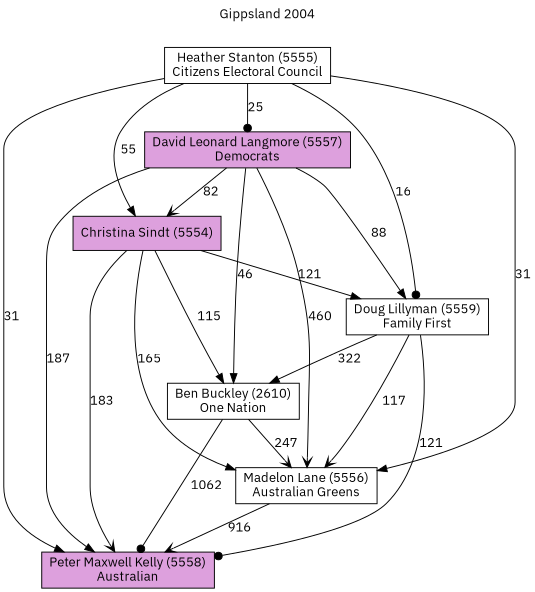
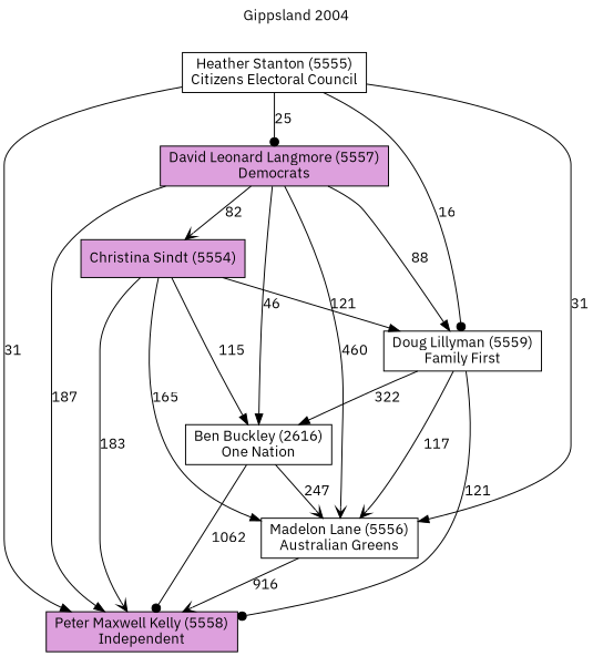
  digraph {
    fontname="IBM Plex Sans"
    label="Gippsland 2004"
    labelloc=t
    mclimit=10
    node [fillcolor=white fontname="IBM Plex Sans" shape=box style=filled]
    edge [arrowhead=normal fontname="IBM Plex Sans"]
-   n1 [fillcolor=plum label="Peter Maxwell Kelly (5558)\nAustralian"]
+   n1 [fillcolor=plum label="Peter Maxwell Kelly (5558)\nIndependent"]
    n2 [label="Madelon Lane (5556)\nAustralian Greens"]
-   n3 [label="Ben Buckley (2610)\nOne Nation"]
+   n3 [label="Ben Buckley (2616)\nOne Nation"]
    n4 [label="Doug Lillyman (5559)\nFamily First"]
    n5 [fillcolor=plum label="Christina Sindt (5554)\n"]
    n6 [fillcolor=plum label="David Leonard Langmore (5557)\nDemocrats"]
    n7 [label="Heather Stanton (5555)\nCitizens Electoral Council"]
    n2 -> n1 [arrowhead=vee label=916]
    n3 -> n1 [arrowhead=dot label=1062]
    n3 -> n2 [arrowhead=vee label=247]
    n4 -> n1 [arrowhead=dot label=121]
    n4 -> n2 [arrowhead=vee label=117]
    n4 -> n3 [label=322]
    n5 -> n1 [arrowhead=vee label=183]
    n5 -> n2 [label=165]
    n5 -> n3 [label=115]
    n5 -> n4 [label=121]
    n6 -> n1 [label=187]
    n6 -> n2 [arrowhead=vee label=460]
    n6 -> n3 [label=46]
    n6 -> n4 [label=88]
    n6 -> n5 [arrowhead=vee label=82]
    n7 -> n1 [label=31]
    n7 -> n2 [label=31]
    n7 -> n4 [arrowhead=dot label=16]
-   n7 -> n5 [label=55]
    n7 -> n6 [arrowhead=dot label=25]
  }
